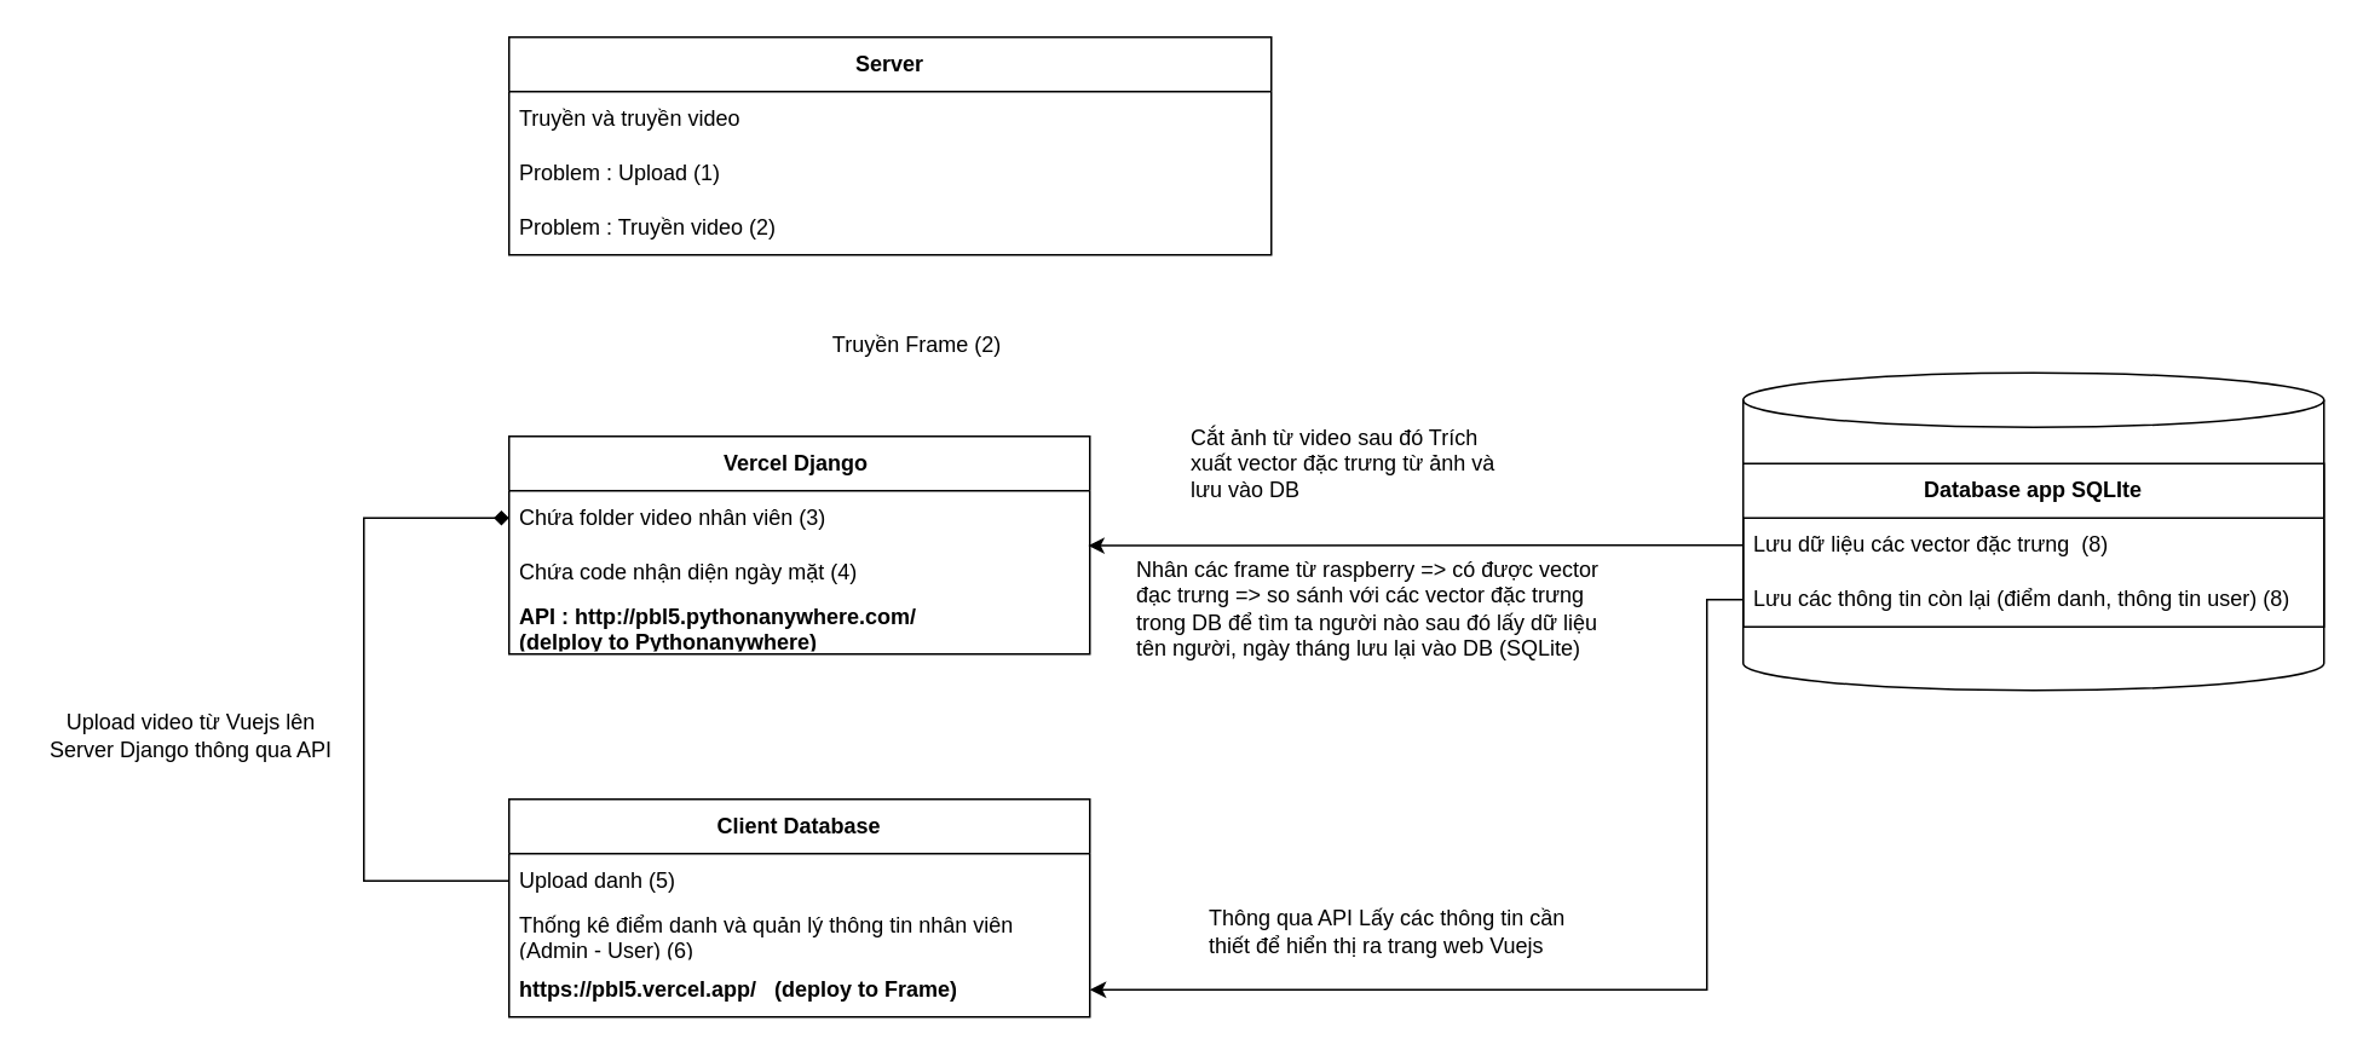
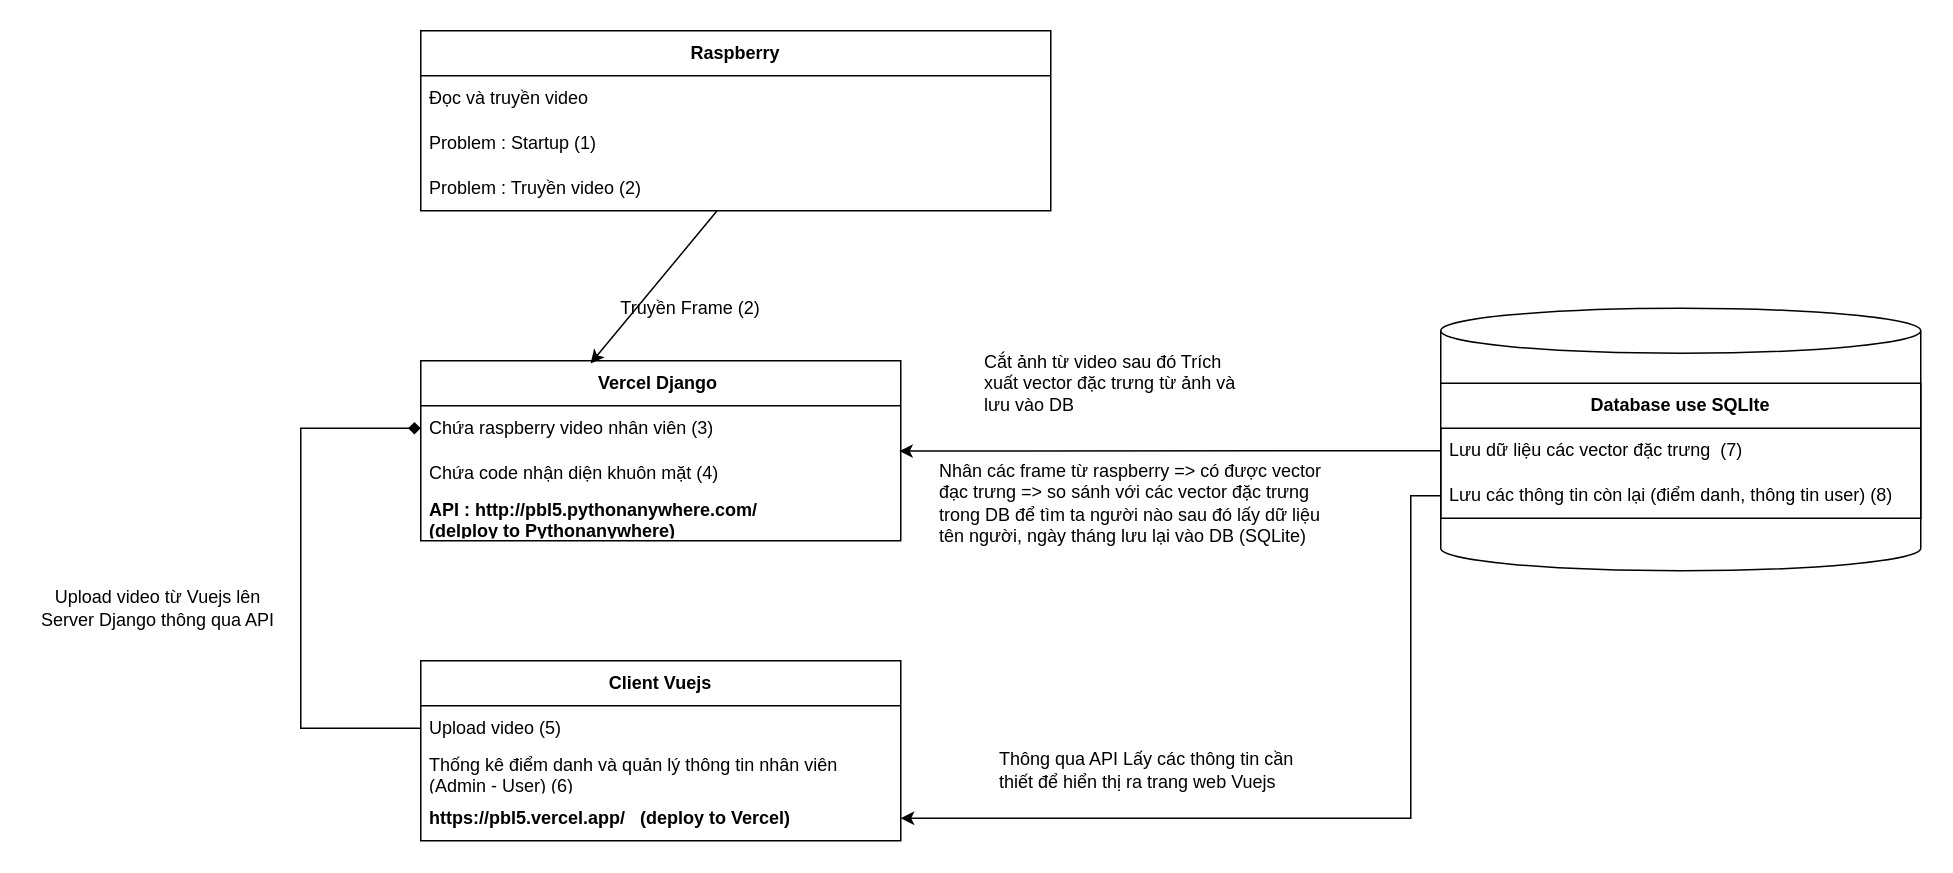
  <mxCell id="0" />
  <mxCell id="1" parent="0" />
- <mxCell id="2" value="&lt;b&gt;Server&lt;/b&gt;" style="swimlane;fontStyle=0;childLayout=stackLayout;horizontal=1;startSize=30;horizontalStack=0;resizeParent=1;resizeParentMax=0;resizeLast=0;collapsible=1;marginBottom=0;whiteSpace=wrap;html=1;" parent="1" vertex="1"><mxGeometry x="280" y="20" width="420" height="120" as="geometry" /></mxCell>
- <mxCell id="3" value="Truyền và truyền video&amp;nbsp;" style="text;strokeColor=none;fillColor=none;align=left;verticalAlign=middle;spacingLeft=4;spacingRight=4;overflow=hidden;points=[[0,0.5],[1,0.5]];portConstraint=eastwest;rotatable=0;whiteSpace=wrap;html=1;" parent="2" vertex="1"><mxGeometry y="30" width="420" height="30" as="geometry" /></mxCell>
- <mxCell id="4" value="Problem : Upload (1)" style="text;strokeColor=none;fillColor=none;align=left;verticalAlign=middle;spacingLeft=4;spacingRight=4;overflow=hidden;points=[[0,0.5],[1,0.5]];portConstraint=eastwest;rotatable=0;whiteSpace=wrap;html=1;" parent="2" vertex="1"><mxGeometry y="60" width="420" height="30" as="geometry" /></mxCell>
+ <mxCell id="2" value="&lt;b&gt;Raspberry&lt;/b&gt;" style="swimlane;fontStyle=0;childLayout=stackLayout;horizontal=1;startSize=30;horizontalStack=0;resizeParent=1;resizeParentMax=0;resizeLast=0;collapsible=1;marginBottom=0;whiteSpace=wrap;html=1;" parent="1" vertex="1"><mxGeometry x="280" y="20" width="420" height="120" as="geometry" /></mxCell>
+ <mxCell id="3" value="Đọc và truyền video&amp;nbsp;" style="text;strokeColor=none;fillColor=none;align=left;verticalAlign=middle;spacingLeft=4;spacingRight=4;overflow=hidden;points=[[0,0.5],[1,0.5]];portConstraint=eastwest;rotatable=0;whiteSpace=wrap;html=1;" parent="2" vertex="1"><mxGeometry y="30" width="420" height="30" as="geometry" /></mxCell>
+ <mxCell id="4" value="Problem : Startup (1)" style="text;strokeColor=none;fillColor=none;align=left;verticalAlign=middle;spacingLeft=4;spacingRight=4;overflow=hidden;points=[[0,0.5],[1,0.5]];portConstraint=eastwest;rotatable=0;whiteSpace=wrap;html=1;" parent="2" vertex="1"><mxGeometry y="60" width="420" height="30" as="geometry" /></mxCell>
  <mxCell id="5" value="Problem : Truyền video (2)" style="text;strokeColor=none;fillColor=none;align=left;verticalAlign=middle;spacingLeft=4;spacingRight=4;overflow=hidden;points=[[0,0.5],[1,0.5]];portConstraint=eastwest;rotatable=0;whiteSpace=wrap;html=1;" parent="2" vertex="1"><mxGeometry y="90" width="420" height="30" as="geometry" /></mxCell>
  <mxCell id="6" value="&lt;b&gt;Vercel Django&amp;nbsp;&lt;/b&gt;" style="swimlane;fontStyle=0;childLayout=stackLayout;horizontal=1;startSize=30;horizontalStack=0;resizeParent=1;resizeParentMax=0;resizeLast=0;collapsible=1;marginBottom=0;whiteSpace=wrap;html=1;" parent="1" vertex="1"><mxGeometry x="280" y="240" width="320" height="120" as="geometry" /></mxCell>
- <mxCell id="7" value="Chứa folder video nhân viên (3)" style="text;strokeColor=none;fillColor=none;align=left;verticalAlign=middle;spacingLeft=4;spacingRight=4;overflow=hidden;points=[[0,0.5],[1,0.5]];portConstraint=eastwest;rotatable=0;whiteSpace=wrap;html=1;" parent="6" vertex="1"><mxGeometry y="30" width="320" height="30" as="geometry" /></mxCell>
- <mxCell id="8" value="Chứa code nhận diện ngày mặt (4)" style="text;strokeColor=none;fillColor=none;align=left;verticalAlign=middle;spacingLeft=4;spacingRight=4;overflow=hidden;points=[[0,0.5],[1,0.5]];portConstraint=eastwest;rotatable=0;whiteSpace=wrap;html=1;" parent="6" vertex="1"><mxGeometry y="60" width="320" height="30" as="geometry" /></mxCell>
+ <mxCell id="7" value="Chứa raspberry video nhân viên (3)" style="text;strokeColor=none;fillColor=none;align=left;verticalAlign=middle;spacingLeft=4;spacingRight=4;overflow=hidden;points=[[0,0.5],[1,0.5]];portConstraint=eastwest;rotatable=0;whiteSpace=wrap;html=1;" parent="6" vertex="1"><mxGeometry y="30" width="320" height="30" as="geometry" /></mxCell>
+ <mxCell id="8" value="Chứa code nhận diện khuôn mặt (4)" style="text;strokeColor=none;fillColor=none;align=left;verticalAlign=middle;spacingLeft=4;spacingRight=4;overflow=hidden;points=[[0,0.5],[1,0.5]];portConstraint=eastwest;rotatable=0;whiteSpace=wrap;html=1;" parent="6" vertex="1"><mxGeometry y="60" width="320" height="30" as="geometry" /></mxCell>
  <mxCell id="9" value="&lt;b&gt;API : http://pbl5.pythonanywhere.com/ &lt;br&gt;(delploy to Pythonanywhere)&lt;/b&gt;" style="text;strokeColor=none;fillColor=none;align=left;verticalAlign=middle;spacingLeft=4;spacingRight=4;overflow=hidden;points=[[0,0.5],[1,0.5]];portConstraint=eastwest;rotatable=0;whiteSpace=wrap;html=1;" parent="6" vertex="1"><mxGeometry y="90" width="320" height="30" as="geometry" /></mxCell>
- <mxCell id="10" value="&lt;b&gt;Client Database&lt;/b&gt;" style="swimlane;fontStyle=0;childLayout=stackLayout;horizontal=1;startSize=30;horizontalStack=0;resizeParent=1;resizeParentMax=0;resizeLast=0;collapsible=1;marginBottom=0;whiteSpace=wrap;html=1;" parent="1" vertex="1"><mxGeometry x="280" y="440" width="320" height="120" as="geometry" /></mxCell>
- <mxCell id="11" value="Upload danh (5)" style="text;strokeColor=none;fillColor=none;align=left;verticalAlign=middle;spacingLeft=4;spacingRight=4;overflow=hidden;points=[[0,0.5],[1,0.5]];portConstraint=eastwest;rotatable=0;whiteSpace=wrap;html=1;" parent="10" vertex="1"><mxGeometry y="30" width="320" height="30" as="geometry" /></mxCell>
+ <mxCell id="10" value="&lt;b&gt;Client Vuejs&lt;/b&gt;" style="swimlane;fontStyle=0;childLayout=stackLayout;horizontal=1;startSize=30;horizontalStack=0;resizeParent=1;resizeParentMax=0;resizeLast=0;collapsible=1;marginBottom=0;whiteSpace=wrap;html=1;" parent="1" vertex="1"><mxGeometry x="280" y="440" width="320" height="120" as="geometry" /></mxCell>
+ <mxCell id="11" value="Upload video (5)" style="text;strokeColor=none;fillColor=none;align=left;verticalAlign=middle;spacingLeft=4;spacingRight=4;overflow=hidden;points=[[0,0.5],[1,0.5]];portConstraint=eastwest;rotatable=0;whiteSpace=wrap;html=1;" parent="10" vertex="1"><mxGeometry y="30" width="320" height="30" as="geometry" /></mxCell>
  <mxCell id="12" value="Thống kê điểm danh và quản lý thông tin nhân viên (Admin - User) (6)" style="text;strokeColor=none;fillColor=none;align=left;verticalAlign=middle;spacingLeft=4;spacingRight=4;overflow=hidden;points=[[0,0.5],[1,0.5]];portConstraint=eastwest;rotatable=0;whiteSpace=wrap;html=1;" parent="10" vertex="1"><mxGeometry y="60" width="320" height="30" as="geometry" /></mxCell>
- <mxCell id="13" value="&lt;b&gt;https://pbl5.vercel.app/&amp;nbsp; &amp;nbsp;(deploy to Frame)&lt;/b&gt;" style="text;strokeColor=none;fillColor=none;align=left;verticalAlign=middle;spacingLeft=4;spacingRight=4;overflow=hidden;points=[[0,0.5],[1,0.5]];portConstraint=eastwest;rotatable=0;whiteSpace=wrap;html=1;" parent="10" vertex="1"><mxGeometry y="90" width="320" height="30" as="geometry" /></mxCell>
+ <mxCell id="13" value="&lt;b&gt;https://pbl5.vercel.app/&amp;nbsp; &amp;nbsp;(deploy to Vercel)&lt;/b&gt;" style="text;strokeColor=none;fillColor=none;align=left;verticalAlign=middle;spacingLeft=4;spacingRight=4;overflow=hidden;points=[[0,0.5],[1,0.5]];portConstraint=eastwest;rotatable=0;whiteSpace=wrap;html=1;" parent="10" vertex="1"><mxGeometry y="90" width="320" height="30" as="geometry" /></mxCell>
  <mxCell id="14" value="" style="shape=cylinder3;whiteSpace=wrap;html=1;boundedLbl=1;backgroundOutline=1;size=15;" parent="1" vertex="1"><mxGeometry x="960" y="205" width="320" height="175" as="geometry" /></mxCell>
- <mxCell id="16" value="Truyền Frame (2)" style="text;html=1;strokeColor=none;fillColor=none;align=center;verticalAlign=middle;whiteSpace=wrap;rounded=0;" parent="1" vertex="1"><mxGeometry x="450" y="175" width="110" height="30" as="geometry" /></mxCell>
+ <mxCell id="15" value="" style="endArrow=classic;html=1;rounded=0;entryX=0.354;entryY=0.015;entryDx=0;entryDy=0;entryPerimeter=0;" parent="1" source="5" target="6" edge="1"><mxGeometry width="50" height="50" relative="1" as="geometry"><mxPoint x="680" y="150" as="sourcePoint" /><mxPoint x="730" y="100" as="targetPoint" /></mxGeometry></mxCell>
+ <mxCell id="16" value="Truyền Frame (2)" style="text;html=1;strokeColor=none;fillColor=none;align=center;verticalAlign=middle;whiteSpace=wrap;rounded=0;" parent="1" vertex="1"><mxGeometry x="405" y="190" width="110" height="30" as="geometry" /></mxCell>
  <mxCell id="17" value="" style="endArrow=diamond;html=1;rounded=0;exitX=0;exitY=0.5;exitDx=0;exitDy=0;entryX=0;entryY=0.5;entryDx=0;entryDy=0;" parent="1" source="11" target="7" edge="1"><mxGeometry width="50" height="50" relative="1" as="geometry"><mxPoint x="680" y="400" as="sourcePoint" /><mxPoint x="730" y="350" as="targetPoint" /><Array as="points"><mxPoint x="200" y="485" /><mxPoint x="200" y="285" /></Array></mxGeometry></mxCell>
  <mxCell id="18" value="Upload video từ Vuejs lên Server Django thông qua API" style="text;html=1;strokeColor=none;fillColor=none;align=center;verticalAlign=middle;whiteSpace=wrap;rounded=0;" parent="1" vertex="1"><mxGeometry x="20" y="390" width="170" height="30" as="geometry" /></mxCell>
- <mxCell id="19" value="&lt;div style=&quot;text-align: left;&quot;&gt;&lt;span style=&quot;background-color: initial;&quot;&gt;&lt;b&gt;Database app SQLIte&lt;/b&gt;&lt;/span&gt;&lt;/div&gt;" style="swimlane;fontStyle=0;childLayout=stackLayout;horizontal=1;startSize=30;horizontalStack=0;resizeParent=1;resizeParentMax=0;resizeLast=0;collapsible=1;marginBottom=0;whiteSpace=wrap;html=1;" parent="1" vertex="1"><mxGeometry x="960" y="255" width="320" height="90" as="geometry" /></mxCell>
- <mxCell id="20" value="Lưu dữ liệu các vector đặc trưng&amp;nbsp; (8)" style="text;strokeColor=none;fillColor=none;align=left;verticalAlign=middle;spacingLeft=4;spacingRight=4;overflow=hidden;points=[[0,0.5],[1,0.5]];portConstraint=eastwest;rotatable=0;whiteSpace=wrap;html=1;" parent="19" vertex="1"><mxGeometry y="30" width="320" height="30" as="geometry" /></mxCell>
+ <mxCell id="19" value="&lt;div style=&quot;text-align: left;&quot;&gt;&lt;span style=&quot;background-color: initial;&quot;&gt;&lt;b&gt;Database use SQLIte&lt;/b&gt;&lt;/span&gt;&lt;/div&gt;" style="swimlane;fontStyle=0;childLayout=stackLayout;horizontal=1;startSize=30;horizontalStack=0;resizeParent=1;resizeParentMax=0;resizeLast=0;collapsible=1;marginBottom=0;whiteSpace=wrap;html=1;" parent="1" vertex="1"><mxGeometry x="960" y="255" width="320" height="90" as="geometry" /></mxCell>
+ <mxCell id="20" value="Lưu dữ liệu các vector đặc trưng&amp;nbsp; (7)" style="text;strokeColor=none;fillColor=none;align=left;verticalAlign=middle;spacingLeft=4;spacingRight=4;overflow=hidden;points=[[0,0.5],[1,0.5]];portConstraint=eastwest;rotatable=0;whiteSpace=wrap;html=1;" parent="19" vertex="1"><mxGeometry y="30" width="320" height="30" as="geometry" /></mxCell>
  <mxCell id="21" value="Lưu các thông tin còn lại (điểm danh, thông tin user) (8)" style="text;strokeColor=none;fillColor=none;align=left;verticalAlign=middle;spacingLeft=4;spacingRight=4;overflow=hidden;points=[[0,0.5],[1,0.5]];portConstraint=eastwest;rotatable=0;whiteSpace=wrap;html=1;" parent="19" vertex="1"><mxGeometry y="60" width="320" height="30" as="geometry" /></mxCell>
  <mxCell id="22" value="" style="endArrow=classic;html=1;rounded=0;exitX=0;exitY=0.5;exitDx=0;exitDy=0;entryX=1;entryY=0.5;entryDx=0;entryDy=0;" parent="1" source="21" target="13" edge="1"><mxGeometry width="50" height="50" relative="1" as="geometry"><mxPoint x="680" y="370" as="sourcePoint" /><mxPoint x="730" y="320" as="targetPoint" /><Array as="points"><mxPoint x="940" y="330" /><mxPoint x="940" y="545" /></Array></mxGeometry></mxCell>
  <mxCell id="23" value="Cắt ảnh từ video sau đó Trích xuất vector đặc trưng từ ảnh và lưu vào DB" style="text;strokeColor=none;fillColor=none;align=left;verticalAlign=middle;spacingLeft=4;spacingRight=4;overflow=hidden;points=[[0,0.5],[1,0.5]];portConstraint=eastwest;rotatable=0;whiteSpace=wrap;html=1;" parent="1" vertex="1"><mxGeometry x="650" y="230" width="190" height="50" as="geometry" /></mxCell>
  <mxCell id="24" value="Thông qua API Lấy các thông tin cần thiết để hiển thị ra trang web Vuejs" style="text;strokeColor=none;fillColor=none;align=left;verticalAlign=middle;spacingLeft=4;spacingRight=4;overflow=hidden;points=[[0,0.5],[1,0.5]];portConstraint=eastwest;rotatable=0;whiteSpace=wrap;html=1;" parent="1" vertex="1"><mxGeometry x="660" y="485" width="230" height="55" as="geometry" /></mxCell>
  <mxCell id="25" value="" style="endArrow=classic;html=1;rounded=0;exitX=0;exitY=0.5;exitDx=0;exitDy=0;entryX=0.997;entryY=0.007;entryDx=0;entryDy=0;entryPerimeter=0;" parent="1" source="20" target="8" edge="1"><mxGeometry width="50" height="50" relative="1" as="geometry"><mxPoint x="450" y="410" as="sourcePoint" /><mxPoint x="500" y="360" as="targetPoint" /><Array as="points" /></mxGeometry></mxCell>
  <mxCell id="26" value="Nhân các frame từ raspberry =&amp;gt; có được vector đạc trưng =&amp;gt; so sánh với các vector đặc trưng trong DB để tìm ta người nào sau đó lấy dữ liệu tên người, ngày tháng lưu lại vào DB (SQLite)" style="text;strokeColor=none;fillColor=none;align=left;verticalAlign=middle;spacingLeft=4;spacingRight=4;overflow=hidden;points=[[0,0.5],[1,0.5]];portConstraint=eastwest;rotatable=0;whiteSpace=wrap;html=1;" parent="1" vertex="1"><mxGeometry x="620" y="300" width="280" height="70" as="geometry" /></mxCell>
